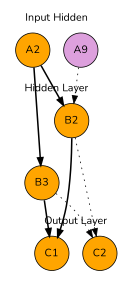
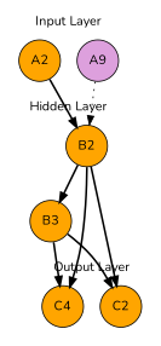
  digraph {
    fontname=Nunito
    node [fillcolor=orange fontname=Nunito shape=circle style=filled]
    edge [fontname=Nunito style=bold]
    n1 [fillcolor=plum label=A9]
    A2
    B2
    B3
-   C1
+   C1 [label=C4]
    C2
    subgraph cluster_1 {
      color=transparent
-     label="Input Hidden"
+     label="Input Layer"
      style=filled
      n1
      A2
    }
    subgraph cluster_2 {
      color=transparent
      label="Hidden Layer"
      style=filled
      B2
      B3
    }
    subgraph cluster_3 {
      color=transparent
      label="Output Layer"
      style=filled
      C1
      C2
    }
    n1 -> B2 [style=dotted]
    A2 -> B2
-   A2 -> B3
+   B2 -> B3
    B2 -> C1
-   B2 -> C2 [style=dotted]
+   B2 -> C2
    B3 -> C1
-   B3 -> C2 [style=dotted]
+   B3 -> C2
  }
